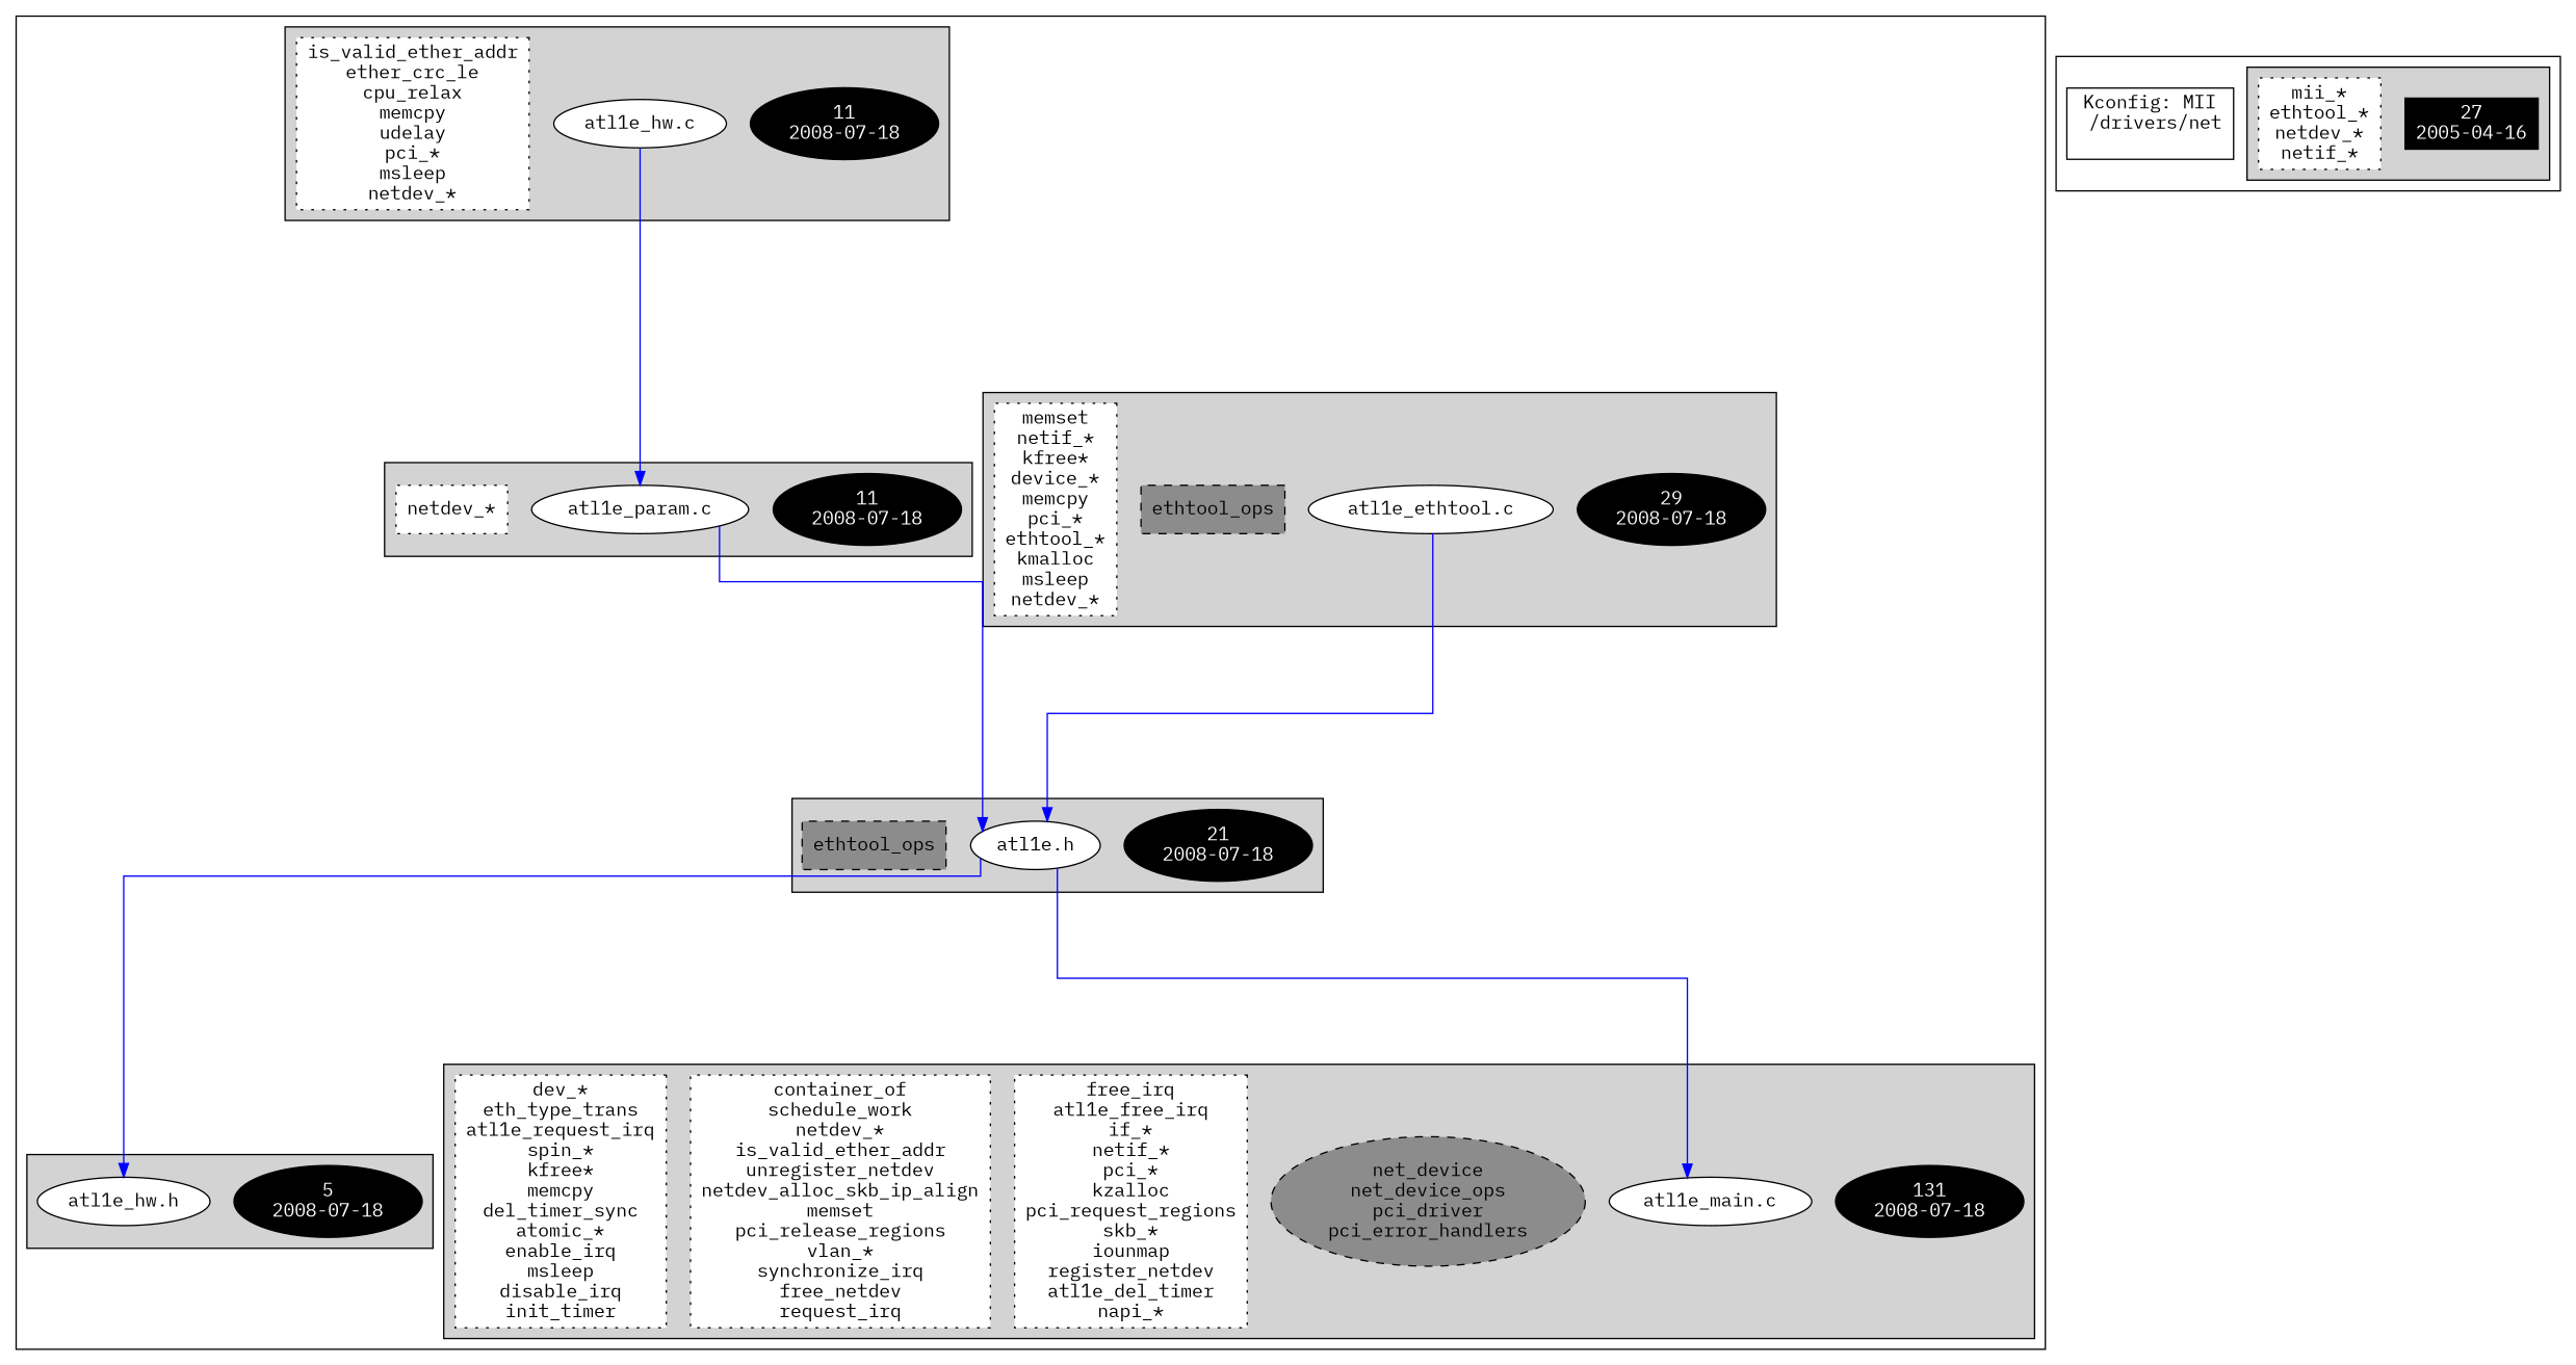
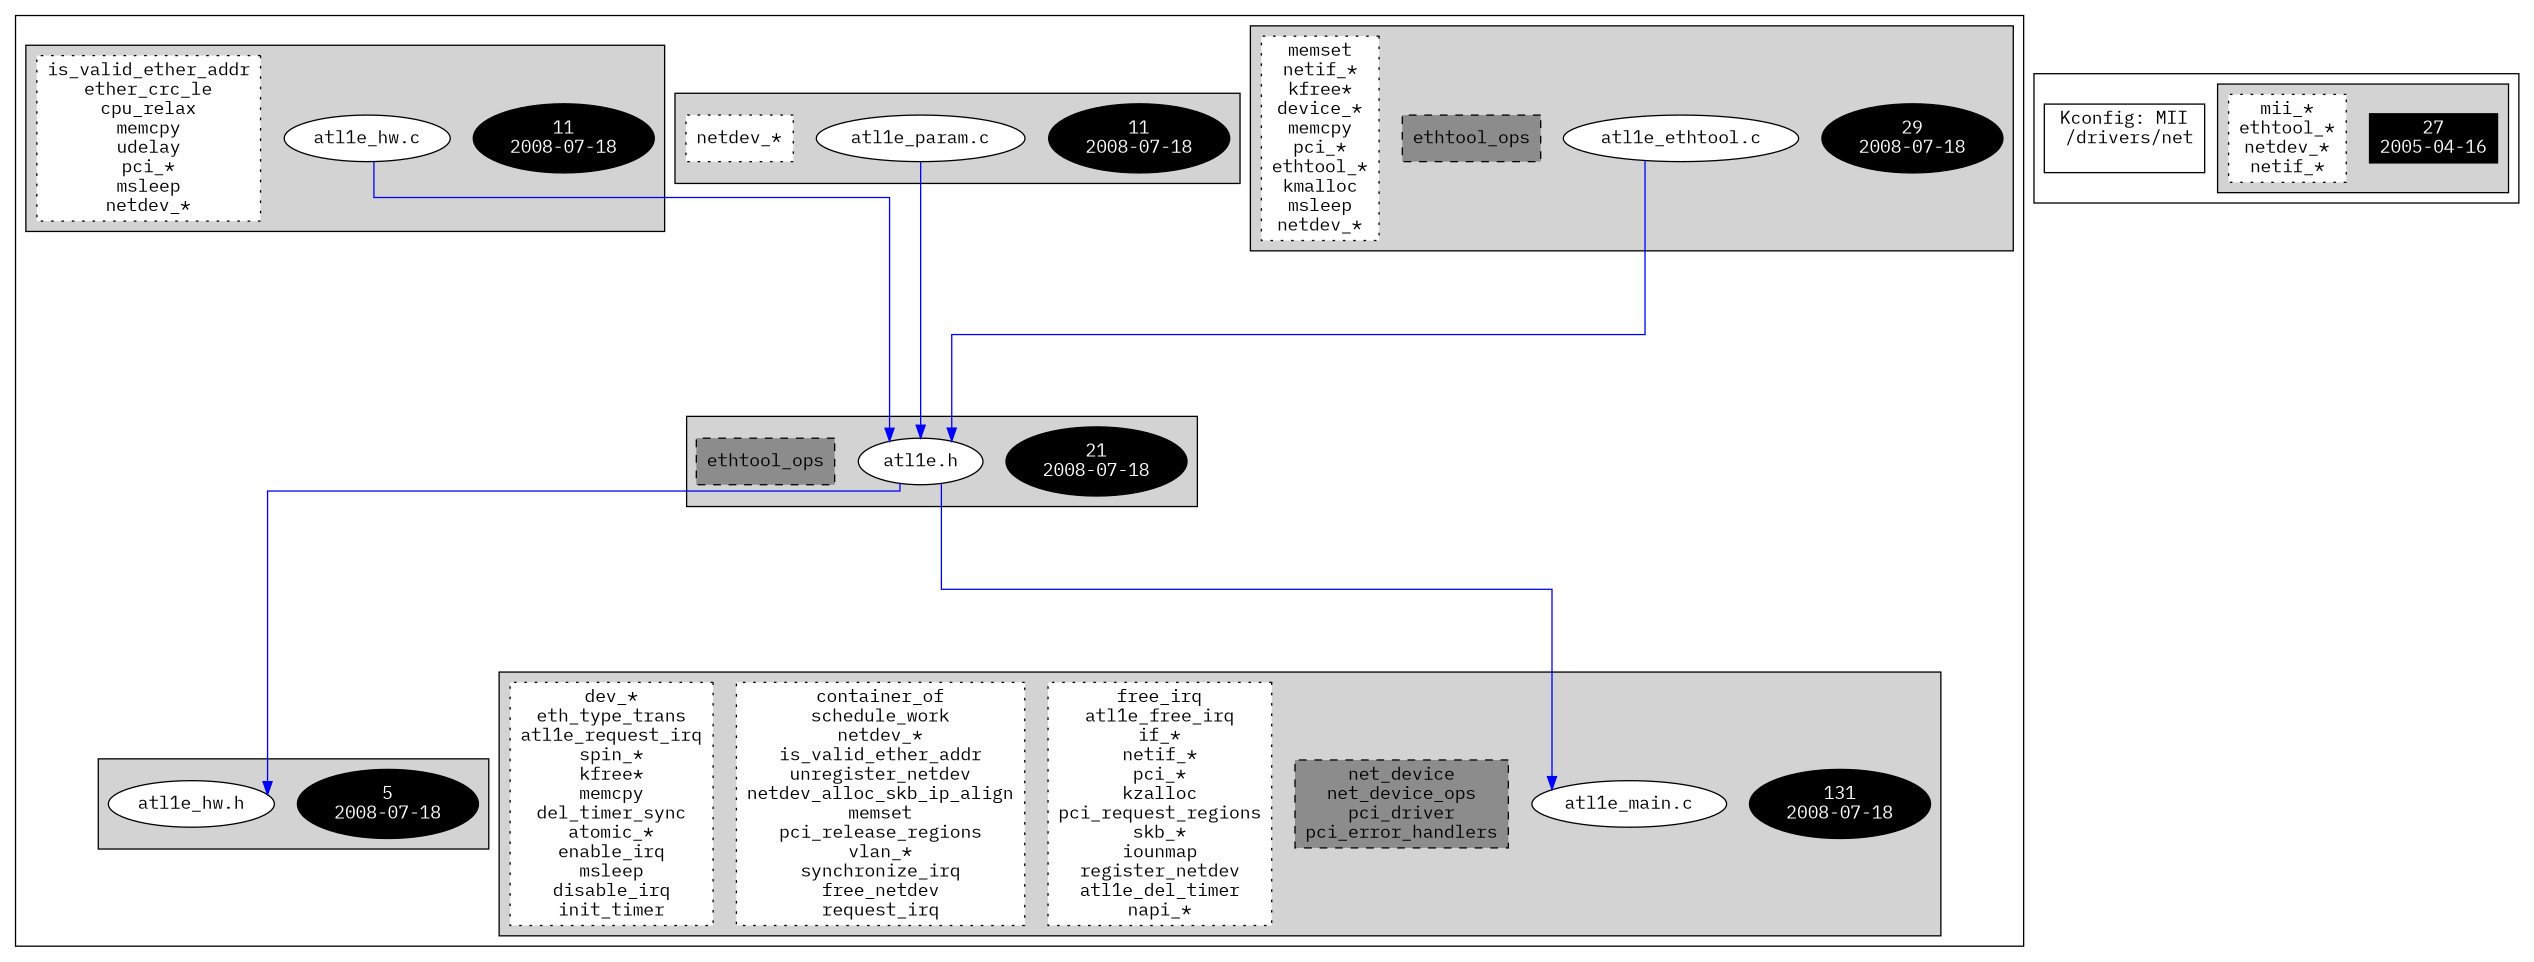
  digraph {
    fontname="IBM Plex Mono"
    ranksep=2
    splines=ortho
    node [fillcolor=white fontcolor=black fontname="IBM Plex Mono" style=filled]
    edge [color=blue fontname="IBM Plex Mono"]
    n1 [fillcolor=black fontcolor=white label="29\n2008-07-18"]
    n2 [label="atl1e_ethtool.c\n"]
    n3 [fillcolor=grey55 label="ethtool_ops\n" shape=box style="filled,dashed"]
    n4 [label="memset\nnetif_*\nkfree*\ndevice_*\nmemcpy\npci_*\nethtool_*\nkmalloc\nmsleep\nnetdev_*\n" shape=box style="filled,dotted"]
    n5 [fillcolor=black fontcolor=white label="11\n2008-07-18"]
    n6 [label="atl1e_param.c\n"]
    n7 [label="netdev_*\n" shape=box style="filled,dotted"]
    n8 [fillcolor=black fontcolor=white label="5\n2008-07-18"]
    n9 [label="atl1e_hw.h\n"]
    n10 [fillcolor=black fontcolor=white label="11\n2008-07-18"]
    n11 [label="atl1e_hw.c\n"]
    n12 [label="is_valid_ether_addr\nether_crc_le\ncpu_relax\nmemcpy\nudelay\npci_*\nmsleep\nnetdev_*\n" shape=box style="filled,dotted"]
    n13 [fillcolor=black fontcolor=white label="131\n2008-07-18"]
    n14 [label="atl1e_main.c\n"]
-   n15 [fillcolor=grey55 label="net_device\nnet_device_ops\npci_driver\npci_error_handlers\n" shape=ellipse style="filled,dashed"]
+   n15 [fillcolor=grey55 label="net_device\nnet_device_ops\npci_driver\npci_error_handlers\n" shape=box style="filled,dashed"]
    n16 [label="free_irq\natl1e_free_irq\nif_*\nnetif_*\npci_*\nkzalloc\npci_request_regions\nskb_*\niounmap\nregister_netdev\natl1e_del_timer\nnapi_*\n" shape=box style="filled,dotted"]
    n17 [label="container_of\nschedule_work\nnetdev_*\nis_valid_ether_addr\nunregister_netdev\nnetdev_alloc_skb_ip_align\nmemset\npci_release_regions\nvlan_*\nsynchronize_irq\nfree_netdev\nrequest_irq\n" shape=box style="filled,dotted"]
    n18 [label="dev_*\neth_type_trans\natl1e_request_irq\nspin_*\nkfree*\nmemcpy\ndel_timer_sync\natomic_*\nenable_irq\nmsleep\ndisable_irq\ninit_timer\n" shape=box style="filled,dotted"]
    n19 [fillcolor=black fontcolor=white label="21\n2008-07-18"]
    n20 [label="atl1e.h\n"]
    n21 [fillcolor=grey55 label="ethtool_ops\n" shape=box style="filled,dashed"]
    n22 [fillcolor=black fontcolor=white label="27\n2005-04-16" shape=box]
    n23 [label="mii_*\nethtool_*\nnetdev_*\nnetif_*\n" shape=box style="filled,dotted"]
    n24 [label="Kconfig: MII\n /drivers/net\n " shape=box fillcolor="" fontcolor="" style=""]
    subgraph cluster_1 {
      subgraph cluster_2 {
        style=filled
        n1
        n2
        n3
        n4
      }
      subgraph cluster_3 {
        style=filled
        n5
        n6
        n7
      }
      subgraph cluster_4 {
        style=filled
        n8
        n9
      }
      subgraph cluster_5 {
        style=filled
        n10
        n11
        n12
      }
      subgraph cluster_6 {
        style=filled
        n13
        n14
        n15
        n16
        n17
        n18
      }
      subgraph cluster_7 {
        style=filled
        n19
        n20
        n21
      }
    }
    subgraph cluster_8 {
      n24
      subgraph cluster_9 {
        style=filled
        n22
        n23
      }
    }
    n2 -> n20
    n6 -> n20
-   n11 -> n6
+   n11 -> n20
    n20 -> n9
    n20 -> n14
  }
